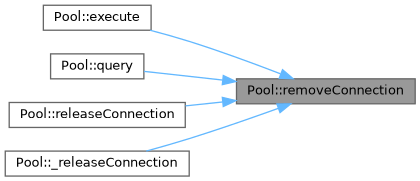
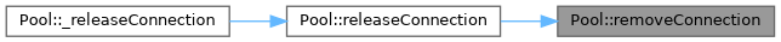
  digraph {
    rankdir=RL
    node [color=grey40 fillcolor=white fontname=Helvetica fontsize=10 shape=box style=filled]
    edge [color=steelblue1 dir=back fontname=Helvetica fontsize=10 labelfontname=Helvetica labelfontsize=10 style=solid]
    n1 [color=gray40 fillcolor=grey60 fontcolor=black height=0.2 label="Pool::removeConnection" width=0.4]
-   n2 [height=0.2 label="Pool::execute" width=0.4]
-   n3 [height=0.2 label="Pool::query" width=0.4]
    n4 [height=0.2 label="Pool::releaseConnection" width=0.4]
    n5 [height=0.2 label="Pool::_releaseConnection" width=0.4]
-   n1 -> n2
-   n1 -> n3
    n1 -> n4
-   n1 -> n5
+   n4 -> n5
  }
